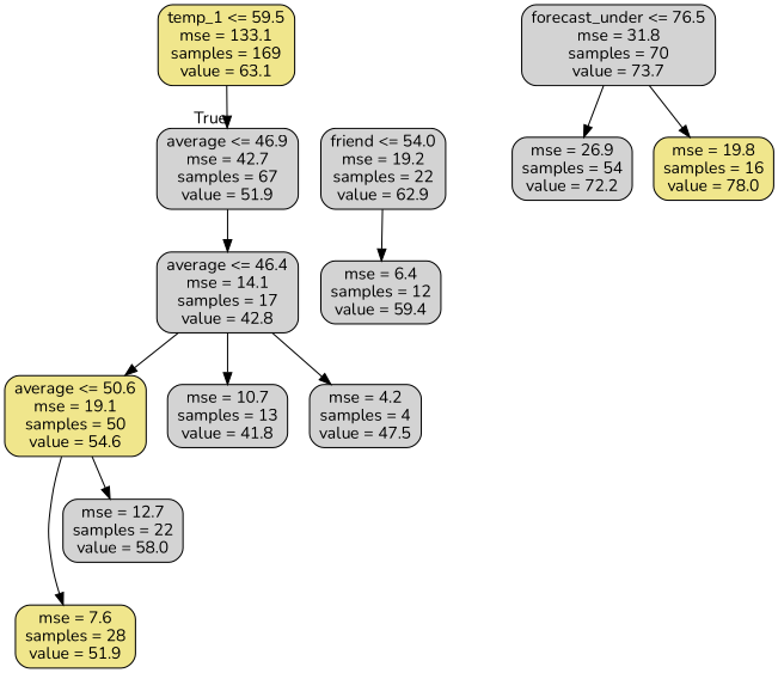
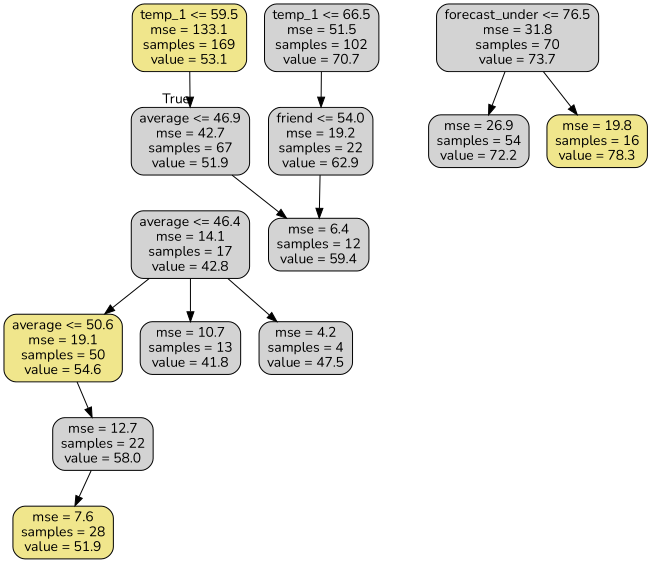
  digraph {
    fontname=Nunito
    node [color=black fillcolor=lightgrey fontname=Nunito shape=box style="rounded,filled"]
    edge [fontname=Nunito]
-   n1 [fillcolor=khaki label="temp_1 <= 59.5\nmse = 133.1\nsamples = 169\nvalue = 63.1"]
+   n1 [fillcolor=khaki label="temp_1 <= 59.5\nmse = 133.1\nsamples = 169\nvalue = 53.1"]
    n2 [label="average <= 46.9\nmse = 42.7\nsamples = 67\nvalue = 51.9"]
    n3 [label="average <= 46.4\nmse = 14.1\nsamples = 17\nvalue = 42.8"]
+   n4 [label="temp_1 <= 66.5\nmse = 51.5\nsamples = 102\nvalue = 70.7"]
    n5 [label="friend <= 54.0\nmse = 19.2\nsamples = 22\nvalue = 62.9"]
    n6 [fillcolor=khaki label="average <= 50.6\nmse = 19.1\nsamples = 50\nvalue = 54.6"]
    n7 [label="mse = 10.7\nsamples = 13\nvalue = 41.8"]
    n8 [label="mse = 4.2\nsamples = 4\nvalue = 47.5"]
    n9 [fillcolor=khaki label="mse = 7.6\nsamples = 28\nvalue = 51.9"]
    n10 [label="mse = 12.7\nsamples = 22\nvalue = 58.0"]
    n11 [label="mse = 6.4\nsamples = 12\nvalue = 59.4"]
    n12 [label="forecast_under <= 76.5\nmse = 31.8\nsamples = 70\nvalue = 73.7"]
    n13 [label="mse = 26.9\nsamples = 54\nvalue = 72.2"]
-   n14 [fillcolor=khaki label="mse = 19.8\nsamples = 16\nvalue = 78.0"]
+   n14 [fillcolor=khaki label="mse = 19.8\nsamples = 16\nvalue = 78.3"]
    n1 -> n2 [headlabel=True labelangle=45 labeldistance=2.5]
-   n2 -> n3
+   n2 -> n11
    n3 -> n6
    n3 -> n7
    n3 -> n8
+   n4 -> n5
    n5 -> n11
-   n6 -> n9
+   n10 -> n9
    n6 -> n10
    n12 -> n13
    n12 -> n14
  }
